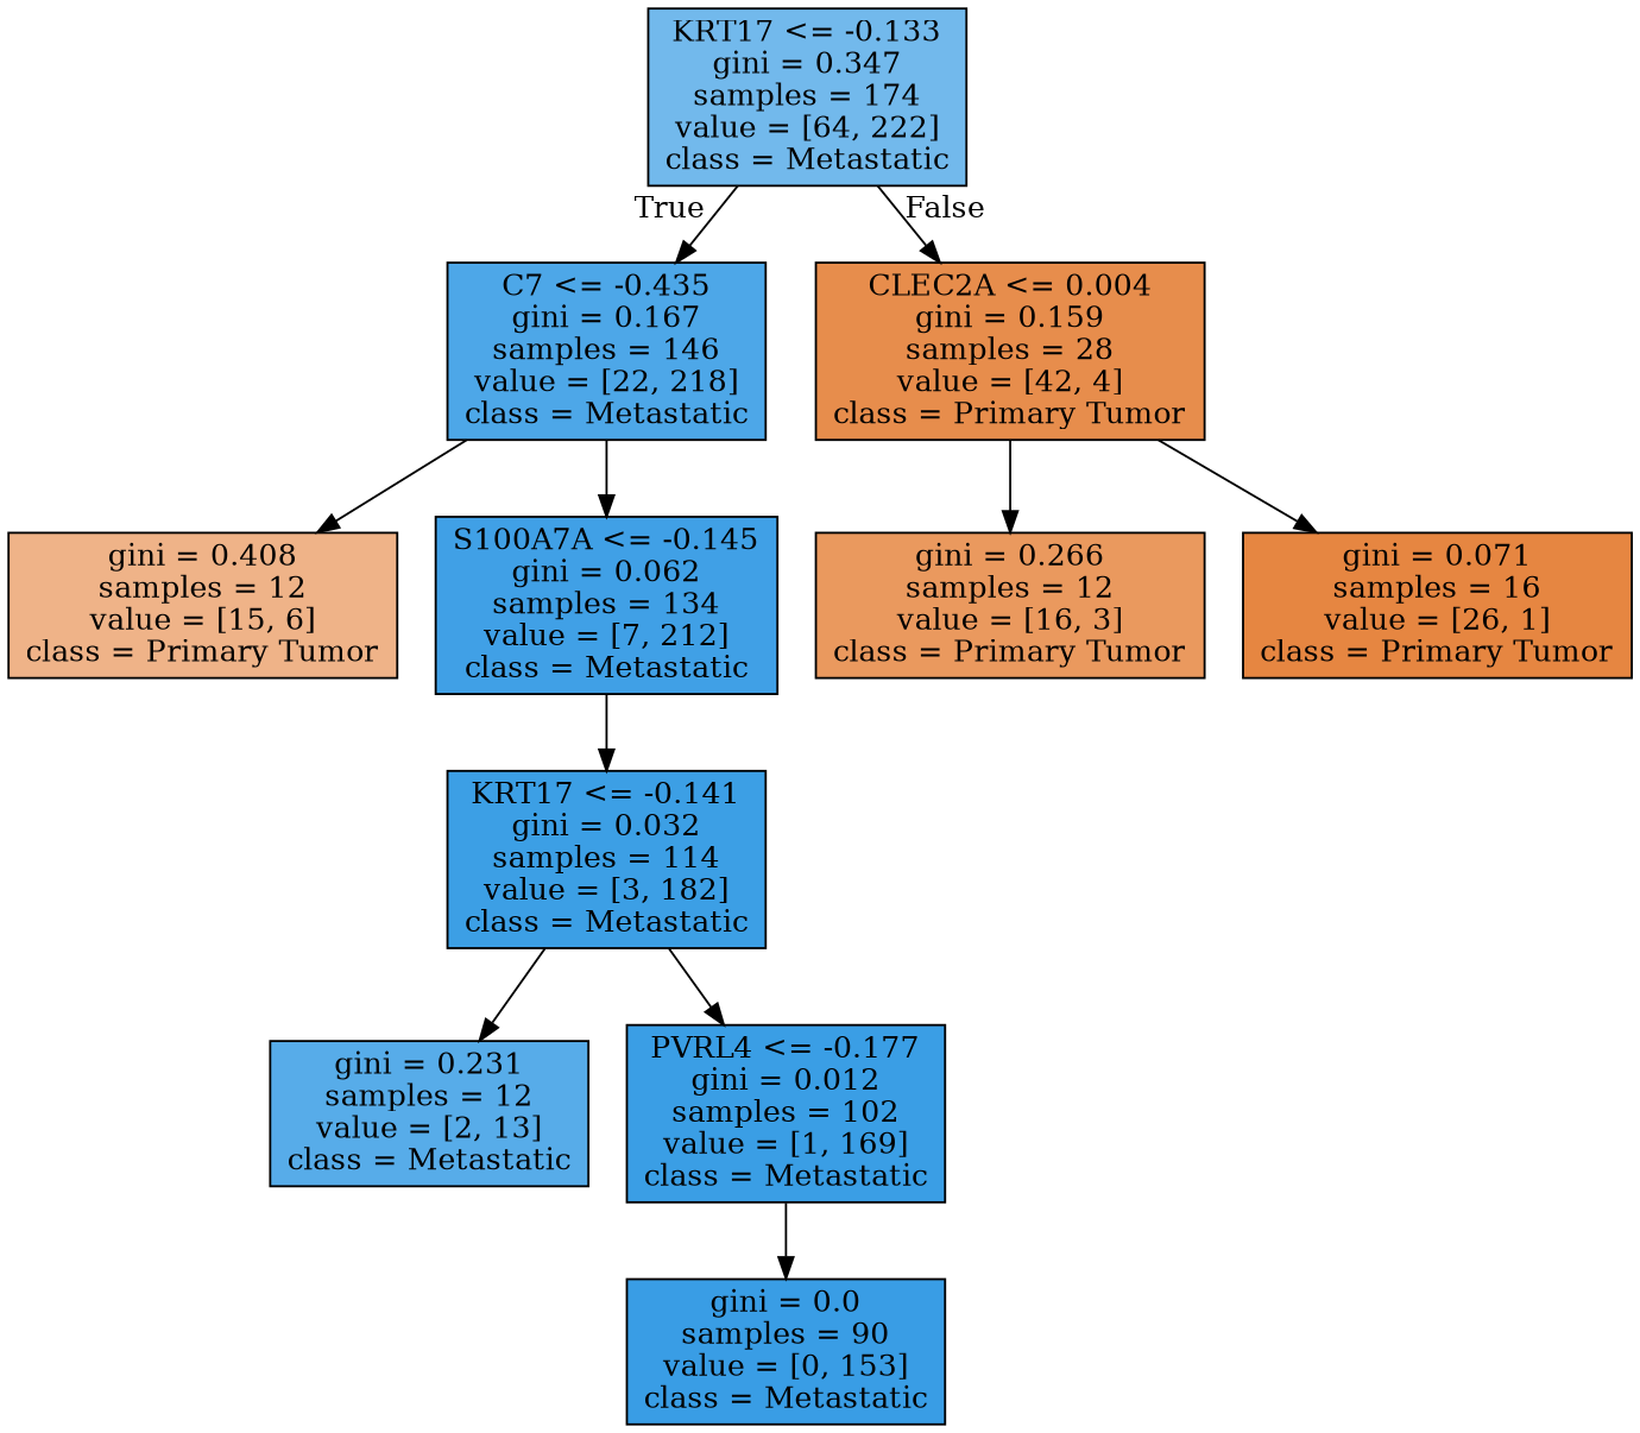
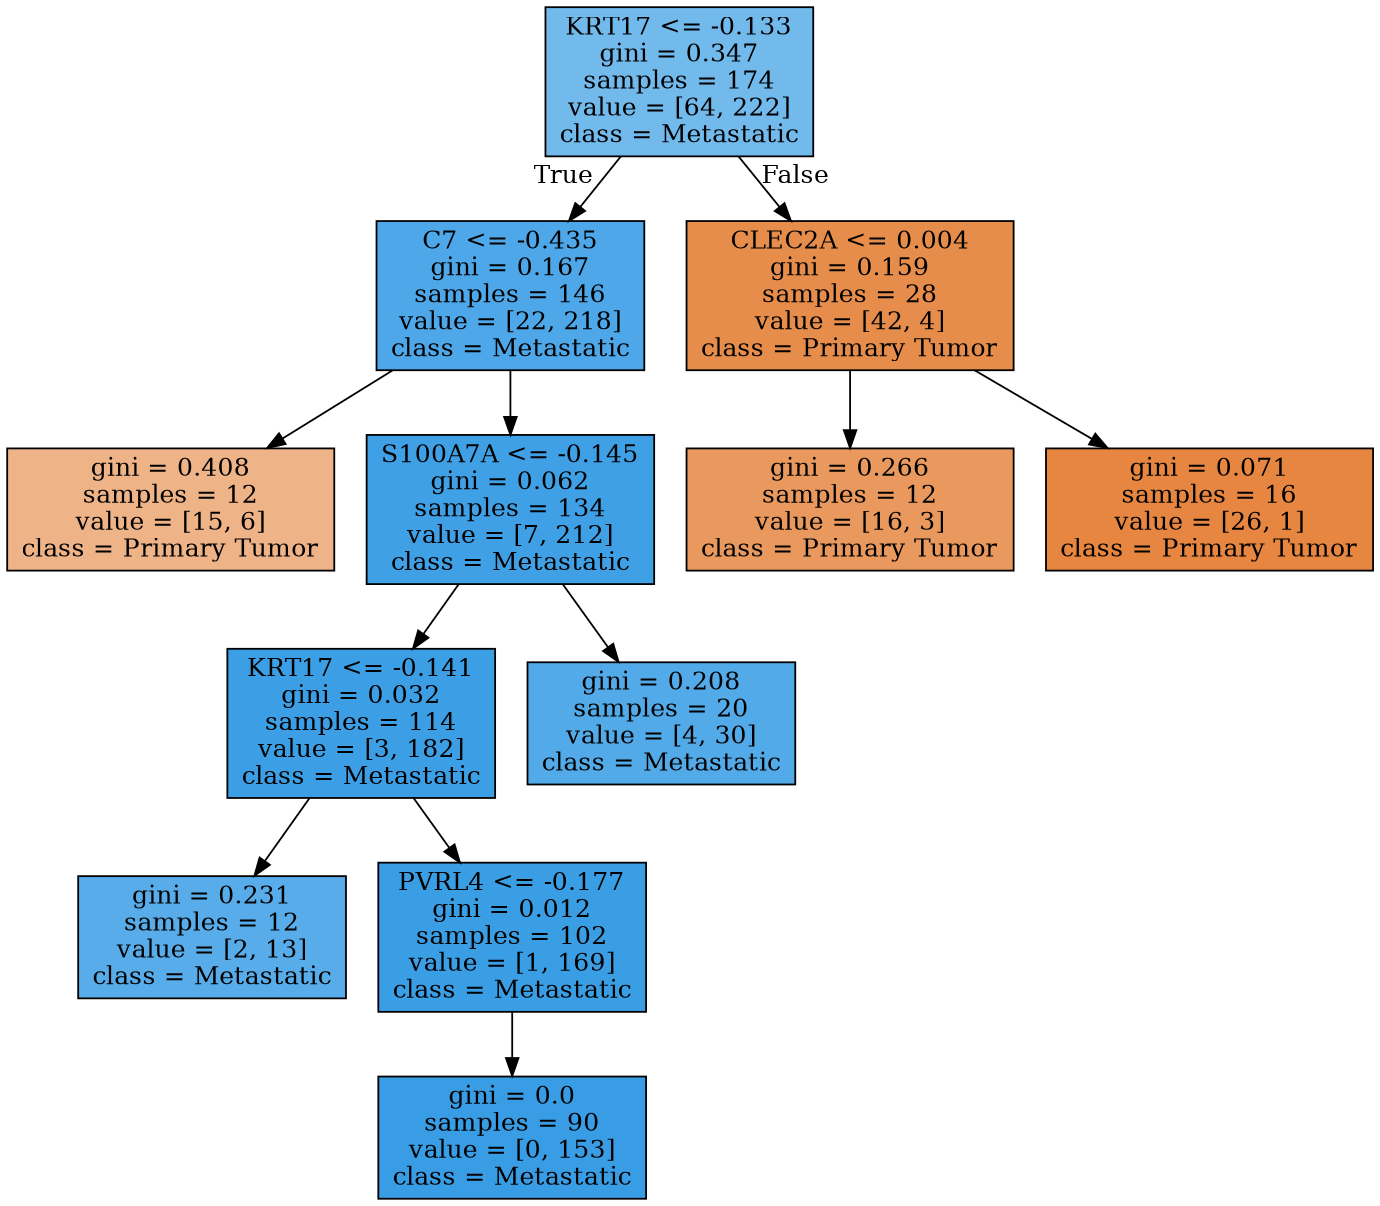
  digraph {
    node [color=black shape=box style=filled]
    n1 [fillcolor="#72b9ec" label="KRT17 <= -0.133\ngini = 0.347\nsamples = 174\nvalue = [64, 222]\nclass = Metastatic"]
    n2 [fillcolor="#4da7e8" label="C7 <= -0.435\ngini = 0.167\nsamples = 146\nvalue = [22, 218]\nclass = Metastatic"]
    n3 [fillcolor="#e78d4c" label="CLEC2A <= 0.004\ngini = 0.159\nsamples = 28\nvalue = [42, 4]\nclass = Primary Tumor"]
    n4 [fillcolor="#efb388" label="gini = 0.408\nsamples = 12\nvalue = [15, 6]\nclass = Primary Tumor"]
    n5 [fillcolor="#40a0e6" label="S100A7A <= -0.145\ngini = 0.062\nsamples = 134\nvalue = [7, 212]\nclass = Metastatic"]
    n6 [fillcolor="#ea995e" label="gini = 0.266\nsamples = 12\nvalue = [16, 3]\nclass = Primary Tumor"]
    n7 [fillcolor="#e68641" label="gini = 0.071\nsamples = 16\nvalue = [26, 1]\nclass = Primary Tumor"]
    n8 [fillcolor="#3c9fe5" label="KRT17 <= -0.141\ngini = 0.032\nsamples = 114\nvalue = [3, 182]\nclass = Metastatic"]
+   n9 [fillcolor="#53aae8" label="gini = 0.208\nsamples = 20\nvalue = [4, 30]\nclass = Metastatic"]
    n10 [fillcolor="#57ace9" label="gini = 0.231\nsamples = 12\nvalue = [2, 13]\nclass = Metastatic"]
    n11 [fillcolor="#3a9ee5" label="PVRL4 <= -0.177\ngini = 0.012\nsamples = 102\nvalue = [1, 169]\nclass = Metastatic"]
    n12 [fillcolor="#399de5" label="gini = 0.0\nsamples = 90\nvalue = [0, 153]\nclass = Metastatic"]
    n1 -> n2 [headlabel=True labelangle=45 labeldistance=2.5]
    n1 -> n3 [headlabel=False labelangle=-45 labeldistance=2.5]
    n2 -> n4
    n2 -> n5
    n3 -> n6
    n3 -> n7
    n5 -> n8
+   n5 -> n9
    n8 -> n10
    n8 -> n11
    n11 -> n12
  }
